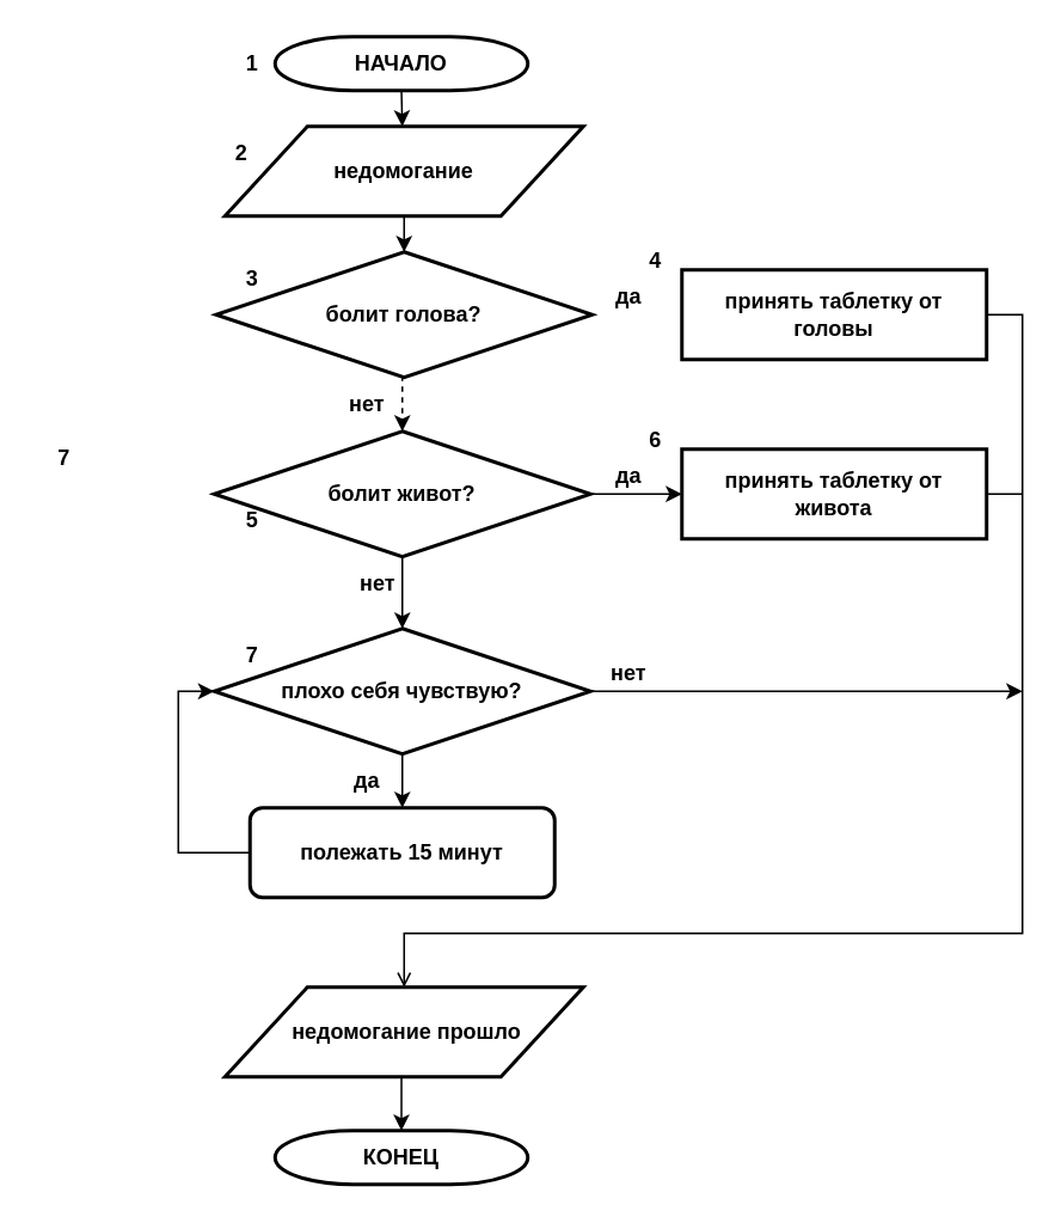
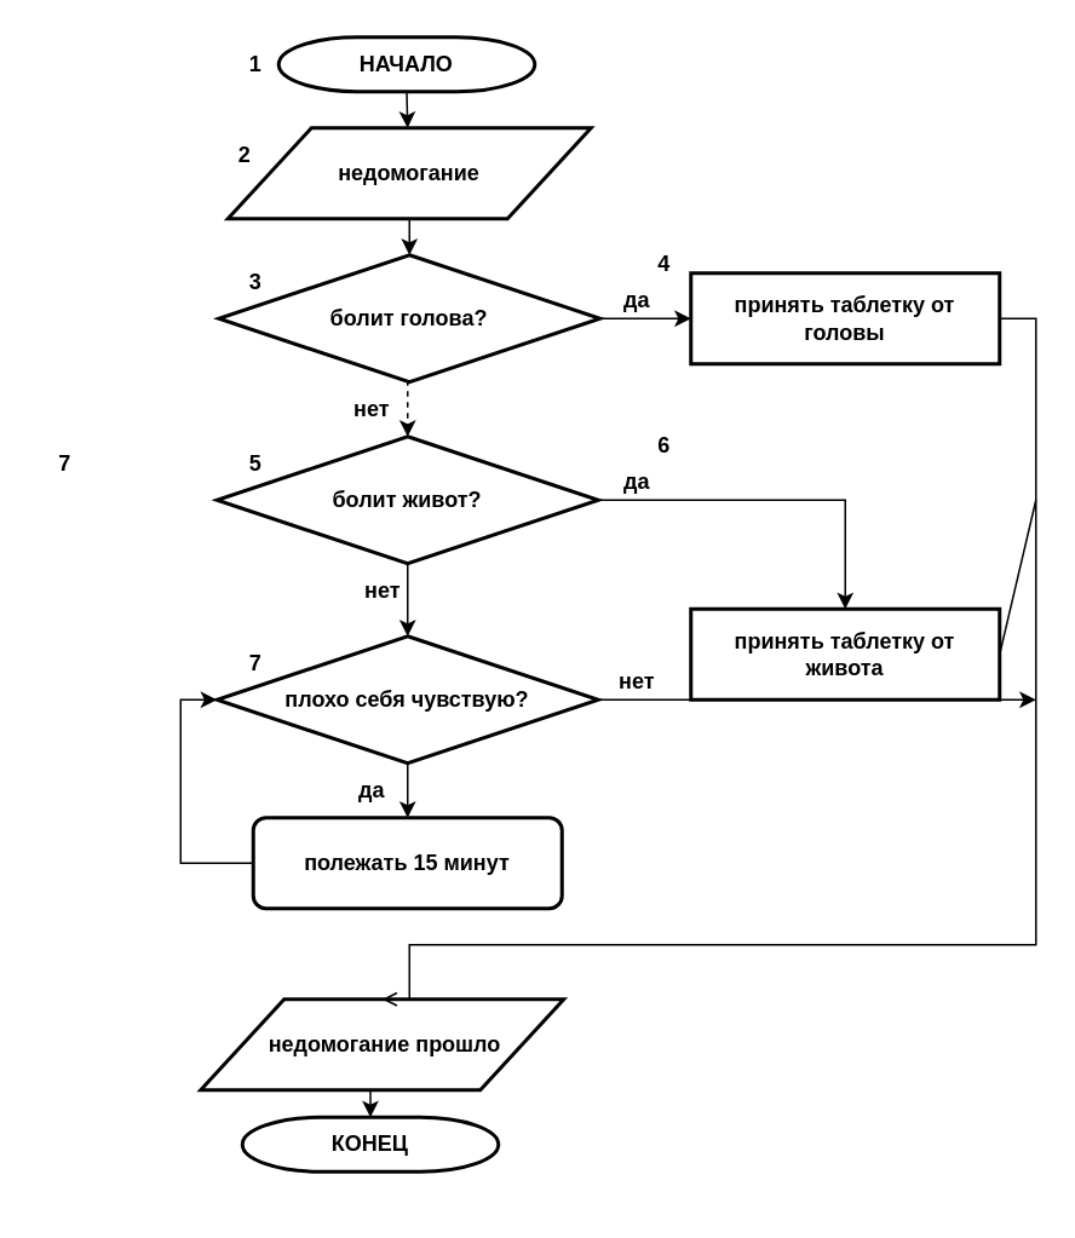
  <mxCell id="0" />
  <mxCell id="1" parent="0" />
  <mxCell id="2" style="edgeStyle=orthogonalEdgeStyle;rounded=0;orthogonalLoop=1;jettySize=auto;html=1;exitX=0.5;exitY=1;exitDx=0;exitDy=0;exitPerimeter=0;entryX=0.5;entryY=0;entryDx=0;entryDy=0;" parent="1" source="3" edge="1"><mxGeometry relative="1" as="geometry"><mxPoint x="224" y="70" as="targetPoint" /></mxGeometry></mxCell>
  <mxCell id="3" value="НАЧАЛО" style="strokeWidth=2;html=1;shape=mxgraph.flowchart.terminator;whiteSpace=wrap;fontStyle=1" parent="1" vertex="1"><mxGeometry x="153" y="20" width="141" height="30" as="geometry" /></mxCell>
  <mxCell id="4" style="edgeStyle=orthogonalEdgeStyle;rounded=0;orthogonalLoop=1;jettySize=auto;html=1;exitX=0.5;exitY=1;exitDx=0;exitDy=0;entryX=0.5;entryY=0;entryDx=0;entryDy=0;entryPerimeter=0;" parent="1" target="7" edge="1"><mxGeometry relative="1" as="geometry"><mxPoint x="224" y="120" as="sourcePoint" /></mxGeometry></mxCell>
  <mxCell id="5" style="edgeStyle=orthogonalEdgeStyle;rounded=0;orthogonalLoop=1;jettySize=auto;html=1;exitX=0.5;exitY=1;exitDx=0;exitDy=0;exitPerimeter=0;entryX=0.5;entryY=0;entryDx=0;entryDy=0;entryPerimeter=0;dashed=1;" parent="1" source="7" target="10" edge="1"><mxGeometry relative="1" as="geometry" /></mxCell>
+ <mxCell id="6" value="" style="edgeStyle=orthogonalEdgeStyle;rounded=0;orthogonalLoop=1;jettySize=auto;html=1;" edge="1" parent="1" source="7" target="24"><mxGeometry relative="1" as="geometry" /></mxCell>
  <mxCell id="7" value="&lt;font style=&quot;vertical-align: inherit;&quot;&gt;&lt;font style=&quot;vertical-align: inherit;&quot;&gt;болит голова?&lt;/font&gt;&lt;/font&gt;" style="strokeWidth=2;html=1;shape=mxgraph.flowchart.decision;whiteSpace=wrap;fontStyle=1" parent="1" vertex="1"><mxGeometry x="120" y="140" width="210" height="70" as="geometry" /></mxCell>
  <mxCell id="8" value="" style="edgeStyle=orthogonalEdgeStyle;rounded=0;orthogonalLoop=1;jettySize=auto;html=1;" edge="1" parent="1" source="10" target="25"><mxGeometry relative="1" as="geometry" /></mxCell>
  <mxCell id="9" value="" style="edgeStyle=orthogonalEdgeStyle;rounded=0;orthogonalLoop=1;jettySize=auto;html=1;" edge="1" parent="1" source="10" target="29"><mxGeometry relative="1" as="geometry" /></mxCell>
  <mxCell id="10" value="болит живот?" style="strokeWidth=2;html=1;shape=mxgraph.flowchart.decision;whiteSpace=wrap;fontStyle=1" parent="1" vertex="1"><mxGeometry x="119" y="240" width="210" height="70" as="geometry" /></mxCell>
- <mxCell id="11" value="КОНЕЦ" style="strokeWidth=2;html=1;shape=mxgraph.flowchart.terminator;whiteSpace=wrap;fontStyle=1" parent="1" vertex="1"><mxGeometry x="153" y="630" width="141" height="30" as="geometry" /></mxCell>
+ <mxCell id="11" value="КОНЕЦ" style="strokeWidth=2;html=1;shape=mxgraph.flowchart.terminator;whiteSpace=wrap;fontStyle=1" parent="1" vertex="1"><mxGeometry x="133" y="615" width="141" height="30" as="geometry" /></mxCell>
  <mxCell id="12" value="&lt;b&gt;да&lt;br&gt;&lt;/b&gt;" style="text;html=1;align=center;verticalAlign=middle;resizable=0;points=[];autosize=1;strokeColor=none;fillColor=none;" parent="1" vertex="1"><mxGeometry x="330" y="150" width="40" height="30" as="geometry" /></mxCell>
  <mxCell id="13" value="&lt;b&gt;нет&lt;/b&gt;" style="text;html=1;align=center;verticalAlign=middle;resizable=0;points=[];autosize=1;strokeColor=none;fillColor=none;" parent="1" vertex="1"><mxGeometry x="184" y="210" width="40" height="30" as="geometry" /></mxCell>
  <mxCell id="14" value="&lt;font style=&quot;vertical-align: inherit;&quot;&gt;&lt;font style=&quot;vertical-align: inherit;&quot;&gt;1&lt;br&gt;&lt;/font&gt;&lt;/font&gt;" style="text;html=1;align=center;verticalAlign=middle;resizable=0;points=[];autosize=1;strokeColor=none;fillColor=none;fontStyle=1" parent="1" vertex="1"><mxGeometry x="124.5" y="20" width="30" height="30" as="geometry" /></mxCell>
  <mxCell id="15" value="&lt;font style=&quot;vertical-align: inherit;&quot;&gt;&lt;font style=&quot;vertical-align: inherit;&quot;&gt;2&lt;br&gt;&lt;/font&gt;&lt;/font&gt;" style="text;html=1;align=center;verticalAlign=middle;resizable=0;points=[];autosize=1;strokeColor=none;fillColor=none;fontStyle=1" parent="1" vertex="1"><mxGeometry x="119" y="70" width="30" height="30" as="geometry" /></mxCell>
  <mxCell id="16" value="&lt;font style=&quot;vertical-align: inherit;&quot;&gt;&lt;font style=&quot;vertical-align: inherit;&quot;&gt;3&lt;br&gt;&lt;/font&gt;&lt;/font&gt;" style="text;html=1;align=center;verticalAlign=middle;resizable=0;points=[];autosize=1;strokeColor=none;fillColor=none;fontStyle=1" parent="1" vertex="1"><mxGeometry x="124.5" y="140" width="30" height="30" as="geometry" /></mxCell>
  <mxCell id="17" value="&lt;font style=&quot;vertical-align: inherit;&quot;&gt;&lt;font style=&quot;vertical-align: inherit;&quot;&gt;4&lt;br&gt;&lt;/font&gt;&lt;/font&gt;" style="text;html=1;align=center;verticalAlign=middle;resizable=0;points=[];autosize=1;strokeColor=none;fillColor=none;fontStyle=1" parent="1" vertex="1"><mxGeometry x="350" y="130" width="30" height="30" as="geometry" /></mxCell>
  <mxCell id="18" value="&lt;font style=&quot;vertical-align: inherit;&quot;&gt;&lt;font style=&quot;vertical-align: inherit;&quot;&gt;6&lt;br&gt;&lt;/font&gt;&lt;/font&gt;" style="text;html=1;align=center;verticalAlign=middle;resizable=0;points=[];autosize=1;strokeColor=none;fillColor=none;fontStyle=1" parent="1" vertex="1"><mxGeometry x="350" y="230" width="30" height="30" as="geometry" /></mxCell>
- <mxCell id="19" value="&lt;font style=&quot;vertical-align: inherit;&quot;&gt;&lt;font style=&quot;vertical-align: inherit;&quot;&gt;5&lt;br&gt;&lt;/font&gt;&lt;/font&gt;" style="text;html=1;align=center;verticalAlign=middle;resizable=0;points=[];autosize=1;strokeColor=none;fillColor=none;fontStyle=1" parent="1" vertex="1"><mxGeometry x="124.5" y="275" width="30" height="30" as="geometry" /></mxCell>
+ <mxCell id="19" value="&lt;font style=&quot;vertical-align: inherit;&quot;&gt;&lt;font style=&quot;vertical-align: inherit;&quot;&gt;5&lt;br&gt;&lt;/font&gt;&lt;/font&gt;" style="text;html=1;align=center;verticalAlign=middle;resizable=0;points=[];autosize=1;strokeColor=none;fillColor=none;fontStyle=1" parent="1" vertex="1"><mxGeometry x="124.5" y="240" width="30" height="30" as="geometry" /></mxCell>
  <mxCell id="20" style="edgeStyle=orthogonalEdgeStyle;rounded=0;orthogonalLoop=1;jettySize=auto;html=1;exitX=0.5;exitY=1;exitDx=0;exitDy=0;entryX=0.5;entryY=0;entryDx=0;entryDy=0;entryPerimeter=0;" edge="1" parent="1" source="21" target="11"><mxGeometry relative="1" as="geometry" /></mxCell>
- <mxCell id="21" value="&amp;nbsp;недомогание прошло" style="shape=parallelogram;html=1;strokeWidth=2;perimeter=parallelogramPerimeter;whiteSpace=wrap;rounded=0;arcSize=12;size=0.23;fontStyle=1" parent="1" vertex="1"><mxGeometry x="125" y="550" width="200" height="50" as="geometry" /></mxCell>
+ <mxCell id="21" value="&amp;nbsp;недомогание прошло" style="shape=parallelogram;html=1;strokeWidth=2;perimeter=parallelogramPerimeter;whiteSpace=wrap;rounded=0;arcSize=12;size=0.23;fontStyle=1" parent="1" vertex="1"><mxGeometry x="110" y="550" width="200" height="50" as="geometry" /></mxCell>
  <mxCell id="22" value="&lt;font style=&quot;vertical-align: inherit;&quot;&gt;&lt;font style=&quot;vertical-align: inherit;&quot;&gt;&lt;font style=&quot;vertical-align: inherit;&quot;&gt;&lt;font style=&quot;vertical-align: inherit;&quot;&gt;недомогание&lt;/font&gt;&lt;/font&gt;&lt;/font&gt;&lt;/font&gt;" style="shape=parallelogram;html=1;strokeWidth=2;perimeter=parallelogramPerimeter;whiteSpace=wrap;rounded=0;arcSize=12;size=0.23;fontStyle=1" vertex="1" parent="1"><mxGeometry x="125" y="70" width="200" height="50" as="geometry" /></mxCell>
  <mxCell id="23" style="edgeStyle=orthogonalEdgeStyle;rounded=0;orthogonalLoop=1;jettySize=auto;html=1;exitX=1;exitY=0.5;exitDx=0;exitDy=0;entryX=0.5;entryY=0;entryDx=0;entryDy=0;endArrow=open;" edge="1" parent="1" source="24" target="21"><mxGeometry relative="1" as="geometry"><mxPoint x="200" y="530" as="targetPoint" /><Array as="points"><mxPoint x="570" y="175" /><mxPoint x="570" y="520" /><mxPoint x="225" y="520" /></Array></mxGeometry></mxCell>
  <mxCell id="24" value="принять таблетку от головы" style="rounded=0;whiteSpace=wrap;html=1;absoluteArcSize=1;arcSize=14;strokeWidth=2;fontStyle=1" vertex="1" parent="1"><mxGeometry x="380" y="150" width="170" height="50" as="geometry" /></mxCell>
- <mxCell id="25" value="принять таблетку от &lt;br&gt;живота" style="rounded=0;whiteSpace=wrap;html=1;absoluteArcSize=1;arcSize=14;strokeWidth=2;fontStyle=1" vertex="1" parent="1"><mxGeometry x="380" y="250" width="170" height="50" as="geometry" /></mxCell>
+ <mxCell id="25" value="принять таблетку от &lt;br&gt;живота" style="rounded=0;whiteSpace=wrap;html=1;absoluteArcSize=1;arcSize=14;strokeWidth=2;fontStyle=1" vertex="1" parent="1"><mxGeometry x="380" y="335" width="170" height="50" as="geometry" /></mxCell>
  <mxCell id="26" value="&lt;b&gt;да&lt;br&gt;&lt;/b&gt;" style="text;html=1;align=center;verticalAlign=middle;resizable=0;points=[];autosize=1;strokeColor=none;fillColor=none;" vertex="1" parent="1"><mxGeometry x="330" y="250" width="40" height="30" as="geometry" /></mxCell>
  <mxCell id="27" value="" style="edgeStyle=orthogonalEdgeStyle;rounded=0;orthogonalLoop=1;jettySize=auto;html=1;" edge="1" parent="1" source="29" target="31"><mxGeometry relative="1" as="geometry" /></mxCell>
  <mxCell id="28" value="" style="edgeStyle=orthogonalEdgeStyle;rounded=0;orthogonalLoop=1;jettySize=auto;html=1;" edge="1" parent="1" source="29"><mxGeometry relative="1" as="geometry"><mxPoint x="570" y="385" as="targetPoint" /></mxGeometry></mxCell>
  <mxCell id="29" value="плохо себя чувствую?" style="strokeWidth=2;html=1;shape=mxgraph.flowchart.decision;whiteSpace=wrap;fontStyle=1" vertex="1" parent="1"><mxGeometry x="119" y="350" width="210" height="70" as="geometry" /></mxCell>
  <mxCell id="30" style="edgeStyle=orthogonalEdgeStyle;rounded=0;orthogonalLoop=1;jettySize=auto;html=1;exitX=0;exitY=0.5;exitDx=0;exitDy=0;entryX=0;entryY=0.5;entryDx=0;entryDy=0;entryPerimeter=0;" edge="1" parent="1" source="31" target="29"><mxGeometry relative="1" as="geometry" /></mxCell>
  <mxCell id="31" value="полежать 15 минут" style="whiteSpace=wrap;html=1;absoluteArcSize=1;arcSize=14;strokeWidth=2;fontStyle=1;rounded=1;" vertex="1" parent="1"><mxGeometry x="139" y="450" width="170" height="50" as="geometry" /></mxCell>
  <mxCell id="32" value="" style="endArrow=none;html=1;rounded=0;exitX=1;exitY=0.5;exitDx=0;exitDy=0;" edge="1" parent="1" source="25"><mxGeometry width="50" height="50" relative="1" as="geometry"><mxPoint x="390" y="510" as="sourcePoint" /><mxPoint x="570" y="275" as="targetPoint" /></mxGeometry></mxCell>
  <mxCell id="33" value="&lt;b&gt;да&lt;br&gt;&lt;/b&gt;" style="text;html=1;align=center;verticalAlign=middle;resizable=0;points=[];autosize=1;strokeColor=none;fillColor=none;" vertex="1" parent="1"><mxGeometry x="184" y="420" width="40" height="30" as="geometry" /></mxCell>
  <mxCell id="34" value="&lt;b&gt;нет&lt;/b&gt;" style="text;html=1;align=center;verticalAlign=middle;resizable=0;points=[];autosize=1;strokeColor=none;fillColor=none;" vertex="1" parent="1"><mxGeometry x="190" y="310" width="40" height="30" as="geometry" /></mxCell>
  <mxCell id="35" value="&lt;b&gt;нет&lt;/b&gt;" style="text;html=1;align=center;verticalAlign=middle;resizable=0;points=[];autosize=1;strokeColor=none;fillColor=none;" vertex="1" parent="1"><mxGeometry x="330" y="360" width="40" height="30" as="geometry" /></mxCell>
  <mxCell id="36" value="&lt;font style=&quot;vertical-align: inherit;&quot;&gt;&lt;font style=&quot;vertical-align: inherit;&quot;&gt;7&lt;br&gt;&lt;/font&gt;&lt;/font&gt;" style="text;html=1;align=center;verticalAlign=middle;resizable=0;points=[];autosize=1;strokeColor=none;fillColor=none;fontStyle=1" vertex="1" parent="1"><mxGeometry x="124.5" y="350" width="30" height="30" as="geometry" /></mxCell>
  <mxCell id="37" value="&lt;font style=&quot;vertical-align: inherit;&quot;&gt;&lt;font style=&quot;vertical-align: inherit;&quot;&gt;7&lt;br&gt;&lt;/font&gt;&lt;/font&gt;" style="text;html=1;align=center;verticalAlign=middle;resizable=0;points=[];autosize=1;strokeColor=none;fillColor=none;fontStyle=1" vertex="1" parent="1"><mxGeometry x="20" y="240" width="30" height="30" as="geometry" /></mxCell>
